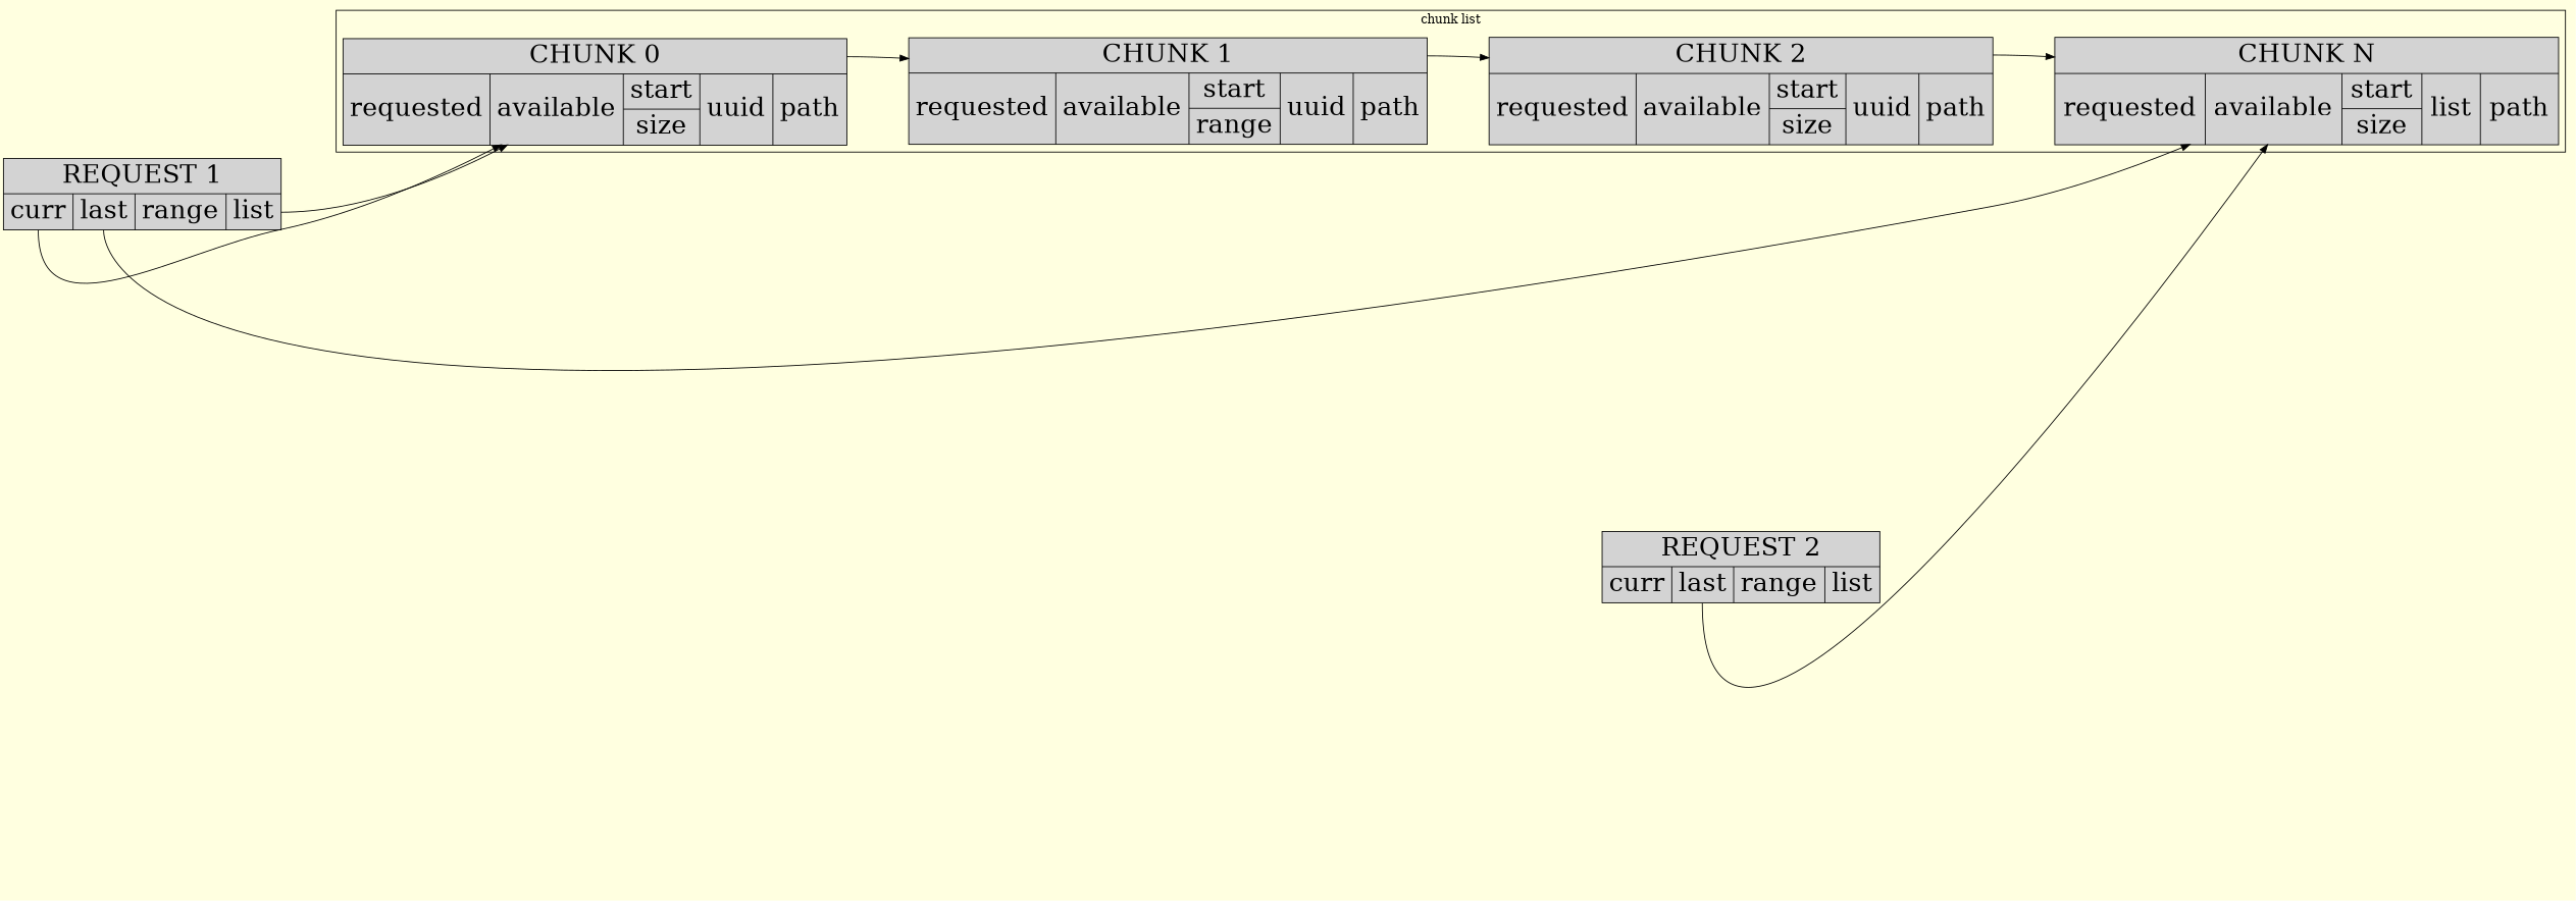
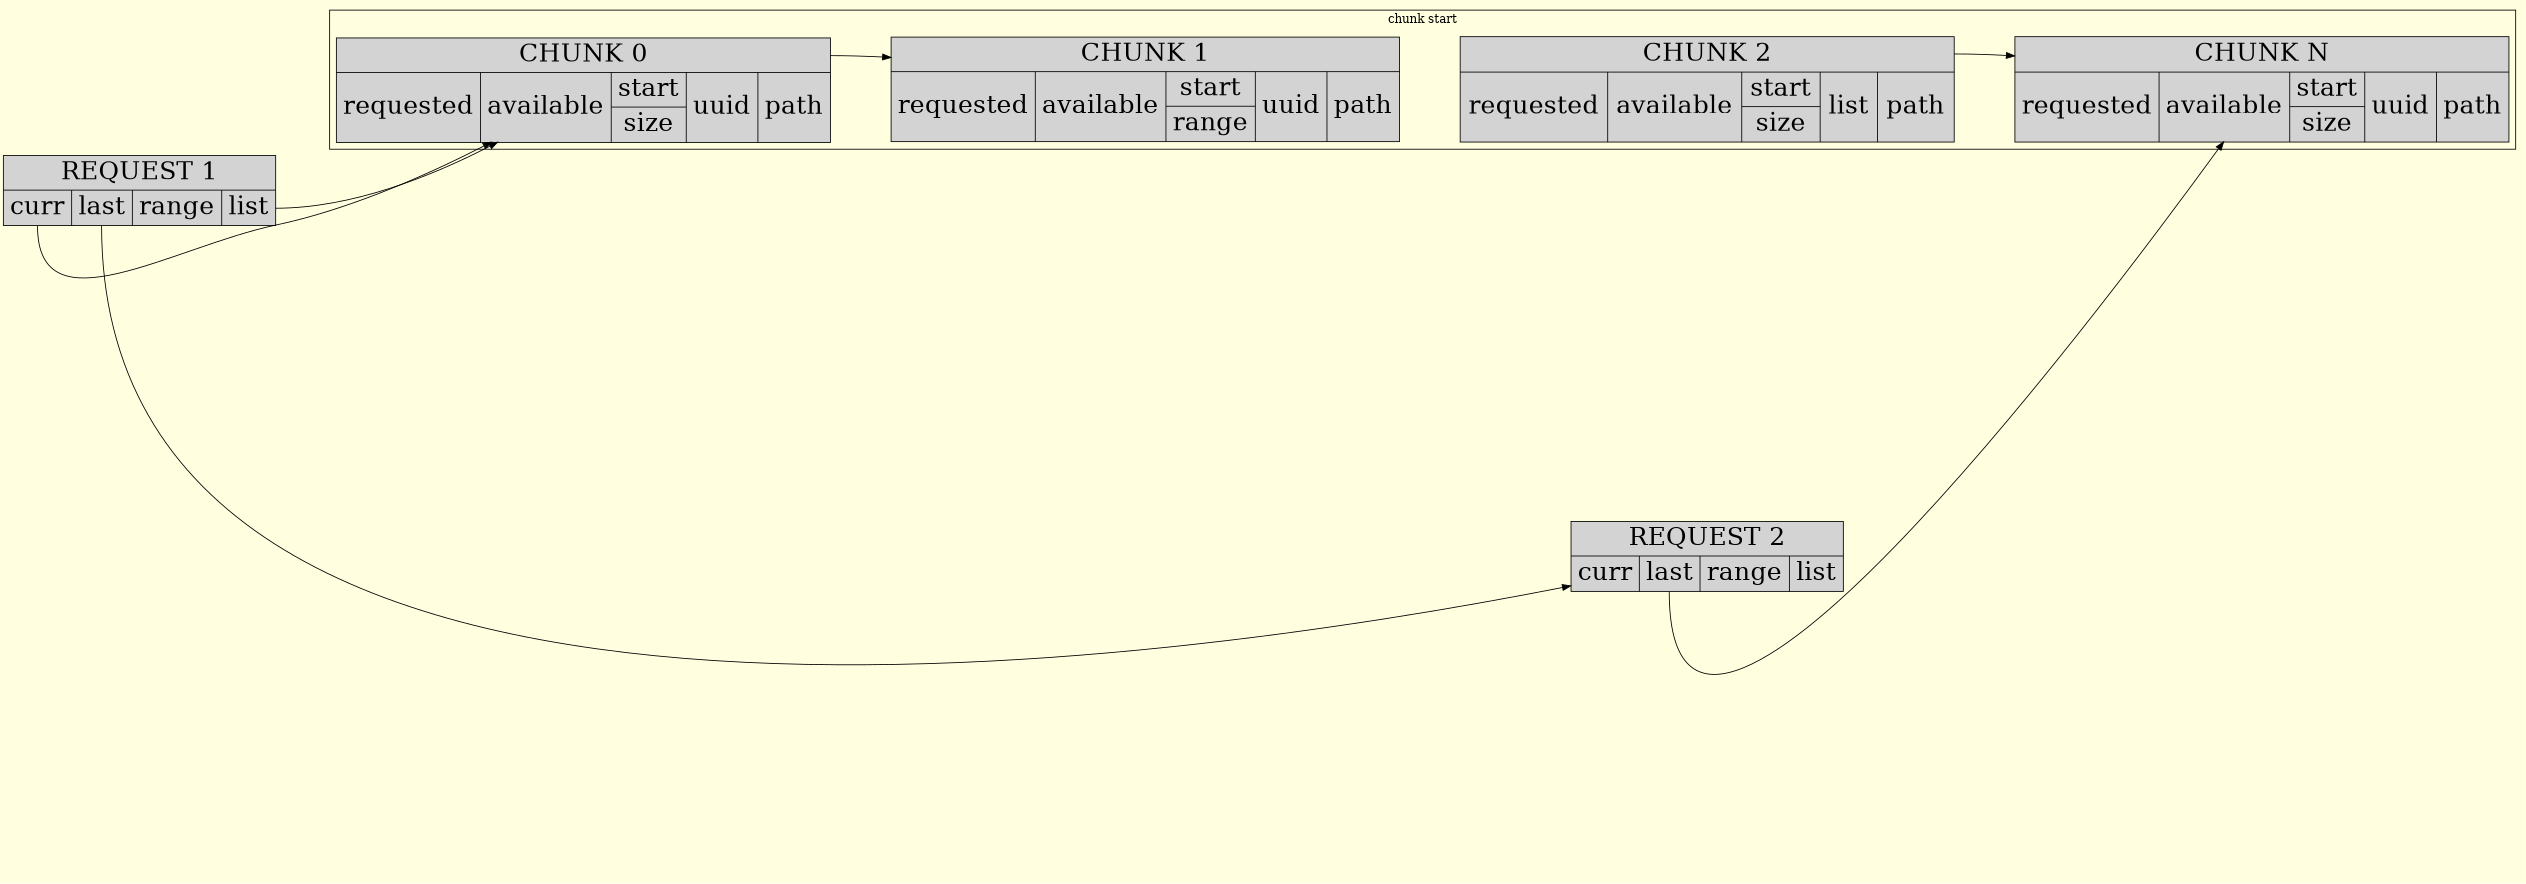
  digraph {
    bgcolor=lightyellow
    nodesep=2
    rank=same
    rankdir=LR
    ranksep=1
    style=filled
    node [fontsize=30 shape=record style=filled]
    edge [tailport=f0]
    n1 [label="<f0> CHUNK 0|{ <f1> requested| <f2> available|{ <f3> start| <f4> size}| <f5> uuid| <f6> path}"]
    n2 [label="<f0> CHUNK 1|{ <f1> requested| <f2> available|{ <f3> start| <f4> range}| <f5> uuid| <f6> path}"]
-   n3 [label="<f0> CHUNK 2|{ <f1> requested| <f2> available|{ <f3> start| <f4> size}| <f5> uuid| <f6> path}"]
-   n4 [label="<f0> CHUNK N|{ <f1> requested| <f2> available|{ <f3> start| <f4> size}| <f5> list| <f6> path}"]
+   n3 [label="<f0> CHUNK 2|{ <f1> requested| <f2> available|{ <f3> start| <f4> size}| <f5> list| <f6> path}"]
+   n4 [label="<f0> CHUNK N|{ <f1> requested| <f2> available|{ <f3> start| <f4> size}| <f5> uuid| <f6> path}"]
    n5 [label="<f0> REQUEST 1|{ <f1> curr| <f2> last| <f3> range| <f4> list}"]
    n6 [label="<f0> REQUEST 2|{ <f1> curr| <f2> last| <f3> range| <f4> list}"]
    subgraph cluster_1 {
-     label="chunk list"
+     label="chunk start"
      n1
      n2
      n3
      n4
    }
    n1 -> n2
-   n2 -> n3
    n3 -> n4
    n5 -> n1 [tailport=f4]
    n5 -> n1 [tailport=f1]
-   n5 -> n4 [tailport=f2]
+   n5 -> n6 [tailport=f2]
    n6 -> n4 [tailport=f2]
  }
